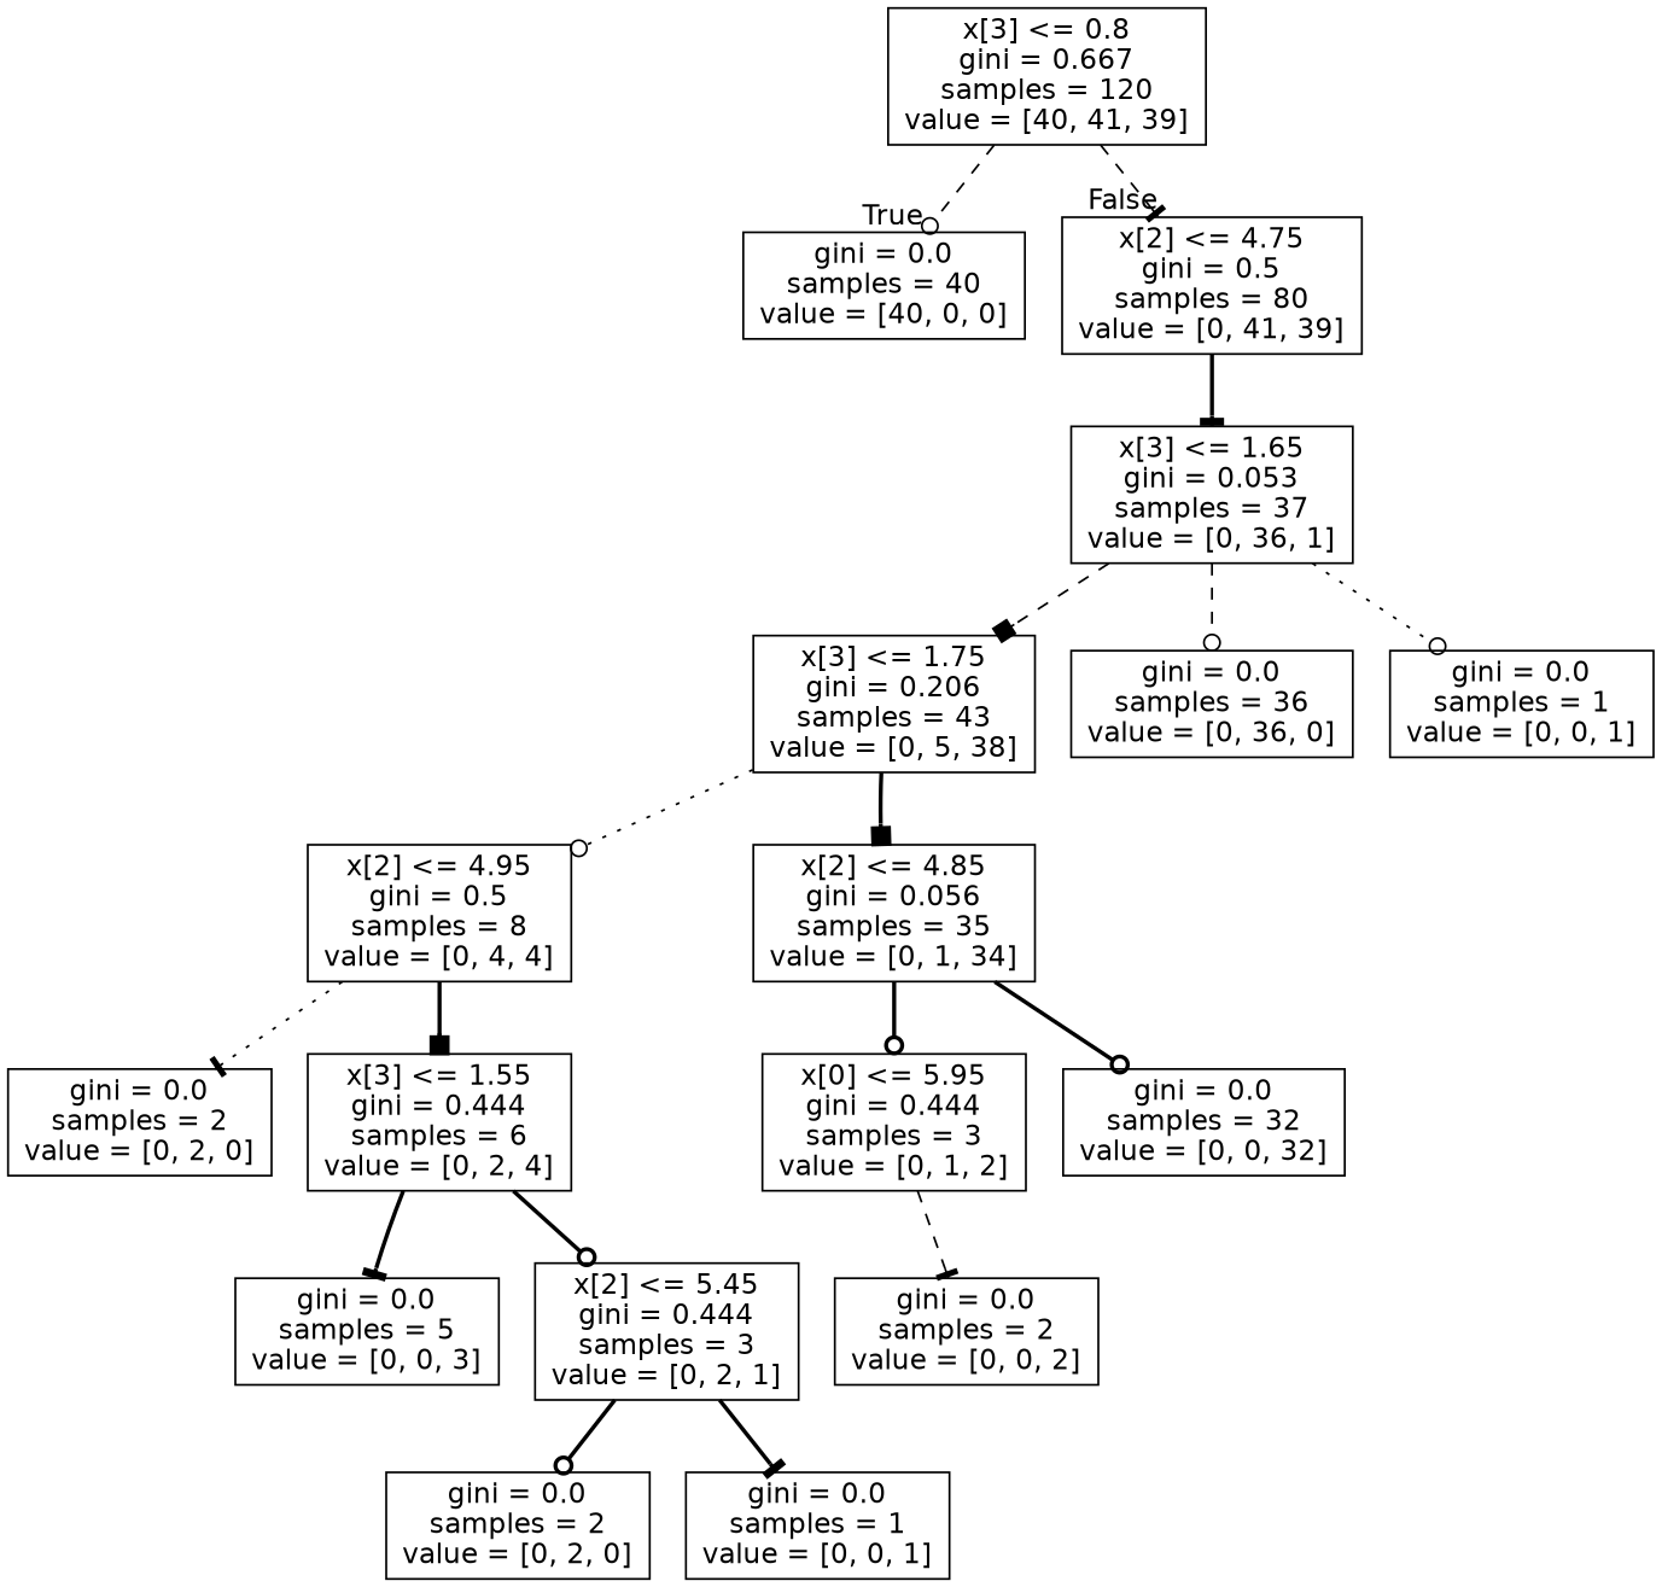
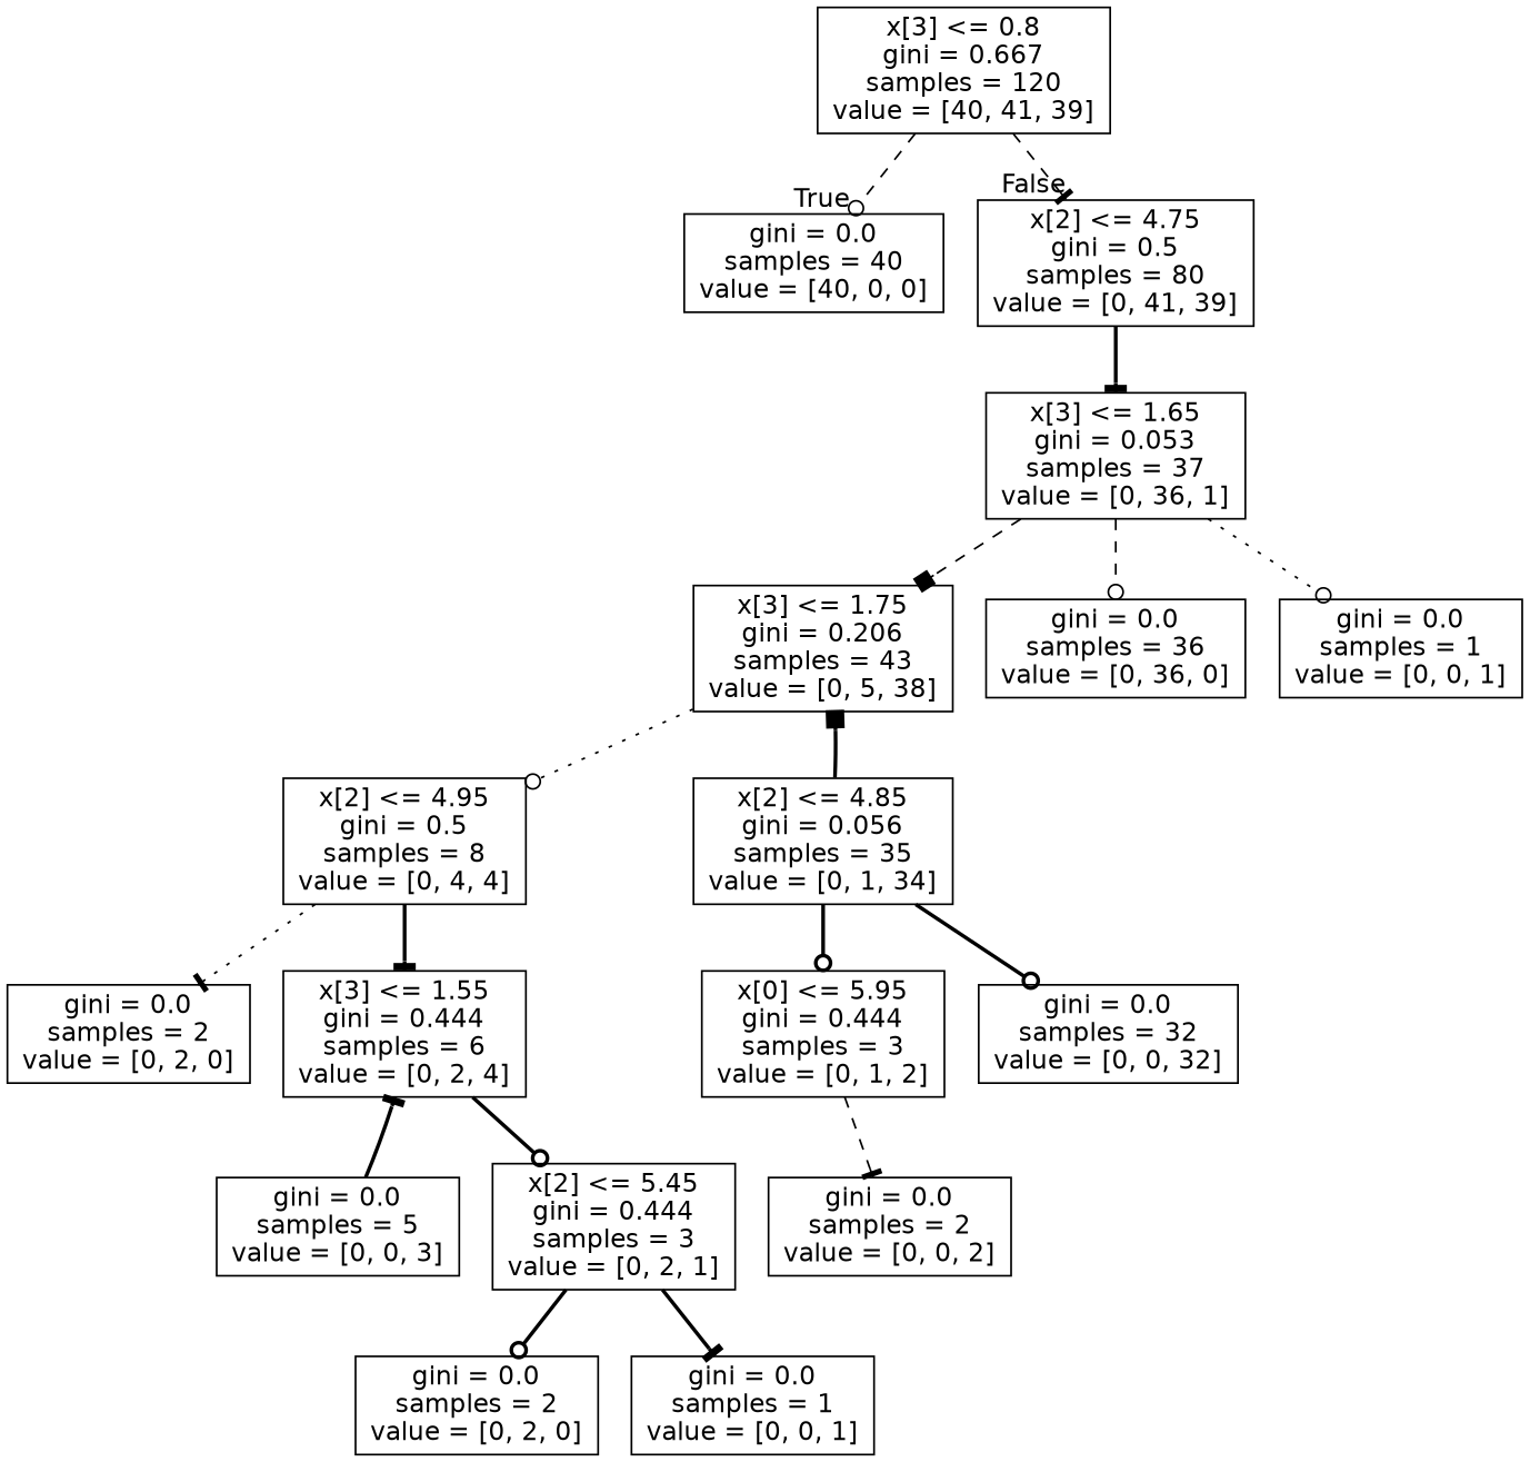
  digraph {
    node [fontname=helvetica shape=box]
    edge [arrowhead=odot fontname=helvetica style=bold]
    n1 [label="x[3] <= 0.8\ngini = 0.667\nsamples = 120\nvalue = [40, 41, 39]"]
    n2 [label="gini = 0.0\nsamples = 40\nvalue = [40, 0, 0]"]
    n3 [label="x[2] <= 4.75\ngini = 0.5\nsamples = 80\nvalue = [0, 41, 39]"]
    n4 [label="x[3] <= 1.65\ngini = 0.053\nsamples = 37\nvalue = [0, 36, 1]"]
    n5 [label="x[3] <= 1.75\ngini = 0.206\nsamples = 43\nvalue = [0, 5, 38]"]
    n6 [label="gini = 0.0\nsamples = 36\nvalue = [0, 36, 0]"]
    n7 [label="gini = 0.0\nsamples = 1\nvalue = [0, 0, 1]"]
    n8 [label="x[2] <= 4.95\ngini = 0.5\nsamples = 8\nvalue = [0, 4, 4]"]
    n9 [label="x[2] <= 4.85\ngini = 0.056\nsamples = 35\nvalue = [0, 1, 34]"]
    n10 [label="gini = 0.0\nsamples = 2\nvalue = [0, 2, 0]"]
    n11 [label="x[3] <= 1.55\ngini = 0.444\nsamples = 6\nvalue = [0, 2, 4]"]
    n12 [label="x[0] <= 5.95\ngini = 0.444\nsamples = 3\nvalue = [0, 1, 2]"]
    n13 [label="gini = 0.0\nsamples = 32\nvalue = [0, 0, 32]"]
    n14 [label="gini = 0.0\nsamples = 5\nvalue = [0, 0, 3]"]
    n15 [label="x[2] <= 5.45\ngini = 0.444\nsamples = 3\nvalue = [0, 2, 1]"]
    n16 [label="gini = 0.0\nsamples = 2\nvalue = [0, 2, 0]"]
    n17 [label="gini = 0.0\nsamples = 1\nvalue = [0, 0, 1]"]
    n18 [label="gini = 0.0\nsamples = 2\nvalue = [0, 0, 2]"]
    n1 -> n2 [headlabel=True labelangle=45 labeldistance=2.5 style=dashed]
    n1 -> n3 [arrowhead=tee headlabel=False labelangle=-45 labeldistance=2.5 style=dashed]
    n3 -> n4 [arrowhead=tee]
    n4 -> n5 [arrowhead=box style=dashed]
    n4 -> n6 [style=dashed]
    n4 -> n7 [style=dotted]
    n5 -> n8 [style=dotted]
-   n5 -> n9 [arrowhead=box]
+   n9 -> n5 [arrowhead=box]
    n8 -> n10 [arrowhead=tee style=dotted]
-   n8 -> n11 [arrowhead=box]
+   n8 -> n11 [arrowhead=tee]
    n9 -> n12
    n9 -> n13
-   n11 -> n14 [arrowhead=tee]
+   n14 -> n11 [arrowhead=tee]
    n11 -> n15
    n12 -> n18 [arrowhead=tee style=dashed]
    n15 -> n16
    n15 -> n17 [arrowhead=tee]
  }
